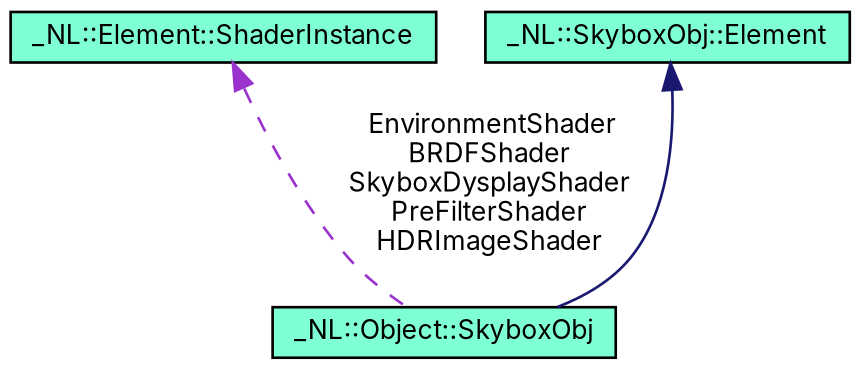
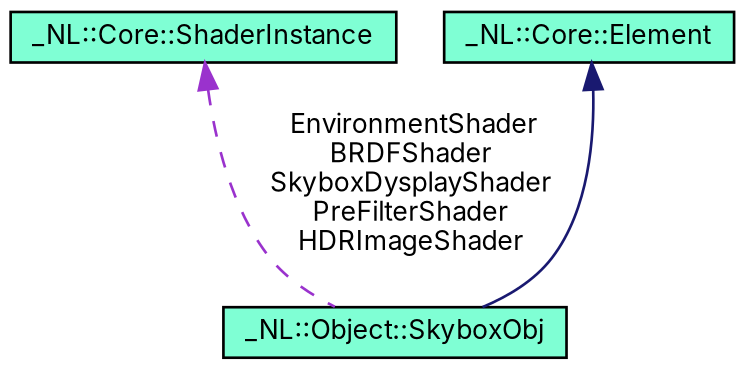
  digraph {
    fontname=Inter
    node [color=black fillcolor=aquamarine fontname=Inter fontsize=10 shape=record style=filled]
    edge [dir=back fontname=Inter fontsize=10 labelfontname=Helvetica labelfontsize=10]
    n1 [fontcolor=black height=0.2 label="_NL::Object::SkyboxObj" width=0.4]
-   n2 [height=0.2 label="_NL::Element::ShaderInstance" width=0.4]
-   n3 [height=0.2 label="_NL::SkyboxObj::Element" width=0.4]
+   n2 [height=0.2 label="_NL::Core::ShaderInstance" width=0.4]
+   n3 [height=0.2 label="_NL::Core::Element" width=0.4]
    n2 -> n1 [color=darkorchid3 label=" EnvironmentShader\nBRDFShader\nSkyboxDysplayShader\nPreFilterShader\nHDRImageShader" style=dashed]
    n3 -> n1 [color=midnightblue style=solid]
  }
